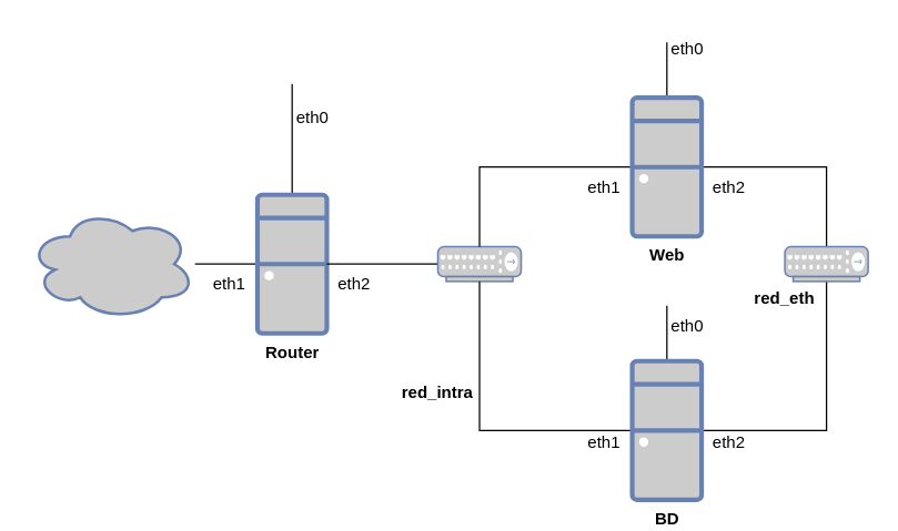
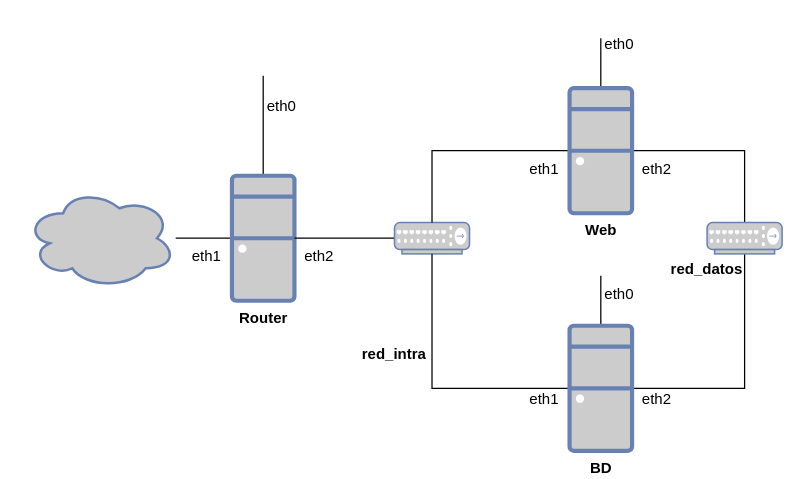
  <mxCell id="0" />
  <mxCell id="1" parent="0" />
  <mxCell id="2" value="" style="edgeStyle=orthogonalEdgeStyle;rounded=0;orthogonalLoop=1;jettySize=auto;html=1;endArrow=none;endFill=0;" edge="1" parent="1" source="4" target="16"><mxGeometry relative="1" as="geometry" /></mxCell>
  <mxCell id="3" value="" style="edgeStyle=orthogonalEdgeStyle;rounded=0;orthogonalLoop=1;jettySize=auto;html=1;endArrow=none;endFill=0;" edge="1" parent="1" source="4"><mxGeometry relative="1" as="geometry"><mxPoint x="210" y="60" as="targetPoint" /></mxGeometry></mxCell>
  <mxCell id="4" value="&lt;b&gt;&lt;font color=&quot;#000000&quot;&gt;Router&lt;/font&gt;&lt;/b&gt;" style="fontColor=#0066CC;verticalAlign=top;verticalLabelPosition=bottom;labelPosition=center;align=center;html=1;outlineConnect=0;fillColor=#CCCCCC;strokeColor=#6881B3;gradientColor=none;gradientDirection=north;strokeWidth=2;shape=mxgraph.networks.desktop_pc;" vertex="1" parent="1"><mxGeometry x="185" y="140" width="50" height="100" as="geometry" /></mxCell>
  <mxCell id="5" value="" style="edgeStyle=orthogonalEdgeStyle;rounded=0;orthogonalLoop=1;jettySize=auto;html=1;endArrow=none;endFill=0;" edge="1" parent="1" source="6" target="4"><mxGeometry relative="1" as="geometry" /></mxCell>
  <mxCell id="6" value="" style="fontColor=#0066CC;verticalAlign=top;verticalLabelPosition=bottom;labelPosition=center;align=center;html=1;outlineConnect=0;fillColor=#CCCCCC;strokeColor=#6881B3;gradientColor=none;gradientDirection=north;strokeWidth=2;shape=mxgraph.networks.hub;" vertex="1" parent="1"><mxGeometry x="315" y="177.5" width="60" height="25" as="geometry" /></mxCell>
  <mxCell id="7" value="" style="edgeStyle=orthogonalEdgeStyle;rounded=0;orthogonalLoop=1;jettySize=auto;html=1;endArrow=none;endFill=0;" edge="1" parent="1" source="10" target="6"><mxGeometry relative="1" as="geometry"><mxPoint x="375" y="120" as="targetPoint" /></mxGeometry></mxCell>
  <mxCell id="8" value="" style="edgeStyle=orthogonalEdgeStyle;rounded=0;orthogonalLoop=1;jettySize=auto;html=1;endArrow=none;endFill=0;entryX=0.5;entryY=0;entryDx=0;entryDy=0;entryPerimeter=0;" edge="1" parent="1" source="10" target="15"><mxGeometry relative="1" as="geometry"><mxPoint x="595" y="120" as="targetPoint" /></mxGeometry></mxCell>
  <mxCell id="9" value="" style="edgeStyle=orthogonalEdgeStyle;rounded=0;orthogonalLoop=1;jettySize=auto;html=1;endArrow=none;endFill=0;" edge="1" parent="1" source="10"><mxGeometry relative="1" as="geometry"><mxPoint x="480" y="30" as="targetPoint" /></mxGeometry></mxCell>
  <mxCell id="10" value="&lt;b&gt;&lt;font color=&quot;#000000&quot;&gt;Web&lt;/font&gt;&lt;/b&gt;" style="fontColor=#0066CC;verticalAlign=top;verticalLabelPosition=bottom;labelPosition=center;align=center;html=1;outlineConnect=0;fillColor=#CCCCCC;strokeColor=#6881B3;gradientColor=none;gradientDirection=north;strokeWidth=2;shape=mxgraph.networks.desktop_pc;" vertex="1" parent="1"><mxGeometry x="455" y="70" width="50" height="100" as="geometry" /></mxCell>
  <mxCell id="11" value="" style="edgeStyle=orthogonalEdgeStyle;rounded=0;orthogonalLoop=1;jettySize=auto;html=1;endArrow=none;endFill=0;" edge="1" parent="1" source="14" target="6"><mxGeometry relative="1" as="geometry"><mxPoint x="410" y="270" as="targetPoint" /></mxGeometry></mxCell>
  <mxCell id="12" value="" style="edgeStyle=orthogonalEdgeStyle;rounded=0;orthogonalLoop=1;jettySize=auto;html=1;endArrow=none;endFill=0;entryX=0.5;entryY=1;entryDx=0;entryDy=0;entryPerimeter=0;" edge="1" parent="1" source="14" target="15"><mxGeometry relative="1" as="geometry"><mxPoint x="550" y="270" as="targetPoint" /></mxGeometry></mxCell>
  <mxCell id="13" value="" style="edgeStyle=orthogonalEdgeStyle;rounded=0;orthogonalLoop=1;jettySize=auto;html=1;endArrow=none;endFill=0;" edge="1" parent="1" source="14"><mxGeometry relative="1" as="geometry"><mxPoint x="480" y="220" as="targetPoint" /></mxGeometry></mxCell>
  <mxCell id="14" value="&lt;b&gt;&lt;font color=&quot;#000000&quot;&gt;BD&lt;/font&gt;&lt;/b&gt;" style="fontColor=#0066CC;verticalAlign=top;verticalLabelPosition=bottom;labelPosition=center;align=center;html=1;outlineConnect=0;fillColor=#CCCCCC;strokeColor=#6881B3;gradientColor=none;gradientDirection=north;strokeWidth=2;shape=mxgraph.networks.desktop_pc;" vertex="1" parent="1"><mxGeometry x="455" y="260" width="50" height="100" as="geometry" /></mxCell>
  <mxCell id="15" value="" style="fontColor=#0066CC;verticalAlign=top;verticalLabelPosition=bottom;labelPosition=center;align=center;html=1;outlineConnect=0;fillColor=#CCCCCC;strokeColor=#6881B3;gradientColor=none;gradientDirection=north;strokeWidth=2;shape=mxgraph.networks.hub;" vertex="1" parent="1"><mxGeometry x="565" y="177.5" width="60" height="25" as="geometry" /></mxCell>
  <mxCell id="16" value="" style="ellipse;shape=cloud;whiteSpace=wrap;html=1;verticalAlign=top;fillColor=#CCCCCC;strokeColor=#6881B3;fontColor=#0066CC;gradientColor=none;gradientDirection=north;strokeWidth=2;" vertex="1" parent="1"><mxGeometry x="20" y="150" width="120" height="80" as="geometry" /></mxCell>
  <mxCell id="17" value="eth0" style="text;strokeColor=none;align=center;fillColor=none;html=1;verticalAlign=middle;whiteSpace=wrap;rounded=0;" vertex="1" parent="1"><mxGeometry x="195" y="70" width="60" height="30" as="geometry" /></mxCell>
  <mxCell id="18" value="eth0" style="text;strokeColor=none;align=center;fillColor=none;html=1;verticalAlign=middle;whiteSpace=wrap;rounded=0;" vertex="1" parent="1"><mxGeometry x="465" y="20" width="60" height="30" as="geometry" /></mxCell>
  <mxCell id="19" value="eth0" style="text;strokeColor=none;align=center;fillColor=none;html=1;verticalAlign=middle;whiteSpace=wrap;rounded=0;" vertex="1" parent="1"><mxGeometry x="465" y="220" width="60" height="30" as="geometry" /></mxCell>
  <mxCell id="20" value="eth1" style="text;strokeColor=none;align=center;fillColor=none;html=1;verticalAlign=middle;whiteSpace=wrap;rounded=0;" vertex="1" parent="1"><mxGeometry x="135" y="190" width="60" height="30" as="geometry" /></mxCell>
  <mxCell id="21" value="eth2" style="text;strokeColor=none;align=center;fillColor=none;html=1;verticalAlign=middle;whiteSpace=wrap;rounded=0;" vertex="1" parent="1"><mxGeometry x="225" y="190" width="60" height="30" as="geometry" /></mxCell>
  <mxCell id="22" value="eth1" style="text;strokeColor=none;align=center;fillColor=none;html=1;verticalAlign=middle;whiteSpace=wrap;rounded=0;" vertex="1" parent="1"><mxGeometry x="405" y="120" width="60" height="30" as="geometry" /></mxCell>
  <mxCell id="23" value="eth1" style="text;strokeColor=none;align=center;fillColor=none;html=1;verticalAlign=middle;whiteSpace=wrap;rounded=0;" vertex="1" parent="1"><mxGeometry x="405" y="304" width="60" height="30" as="geometry" /></mxCell>
  <mxCell id="24" value="eth2" style="text;strokeColor=none;align=center;fillColor=none;html=1;verticalAlign=middle;whiteSpace=wrap;rounded=0;" vertex="1" parent="1"><mxGeometry x="495" y="120" width="60" height="30" as="geometry" /></mxCell>
  <mxCell id="25" value="eth2" style="text;strokeColor=none;align=center;fillColor=none;html=1;verticalAlign=middle;whiteSpace=wrap;rounded=0;" vertex="1" parent="1"><mxGeometry x="495" y="304" width="60" height="30" as="geometry" /></mxCell>
  <mxCell id="26" value="&lt;b&gt;red_intra&lt;/b&gt;" style="text;strokeColor=none;align=center;fillColor=none;html=1;verticalAlign=middle;whiteSpace=wrap;rounded=0;" vertex="1" parent="1"><mxGeometry x="285" y="267.5" width="60" height="30" as="geometry" /></mxCell>
- <mxCell id="27" value="&lt;b&gt;red_eth&lt;/b&gt;" style="text;strokeColor=none;align=center;fillColor=none;html=1;verticalAlign=middle;whiteSpace=wrap;rounded=0;" vertex="1" parent="1"><mxGeometry x="535" y="200" width="60" height="30" as="geometry" /></mxCell>
+ <mxCell id="27" value="&lt;b&gt;red_datos&lt;/b&gt;" style="text;strokeColor=none;align=center;fillColor=none;html=1;verticalAlign=middle;whiteSpace=wrap;rounded=0;" vertex="1" parent="1"><mxGeometry x="535" y="200" width="60" height="30" as="geometry" /></mxCell>
